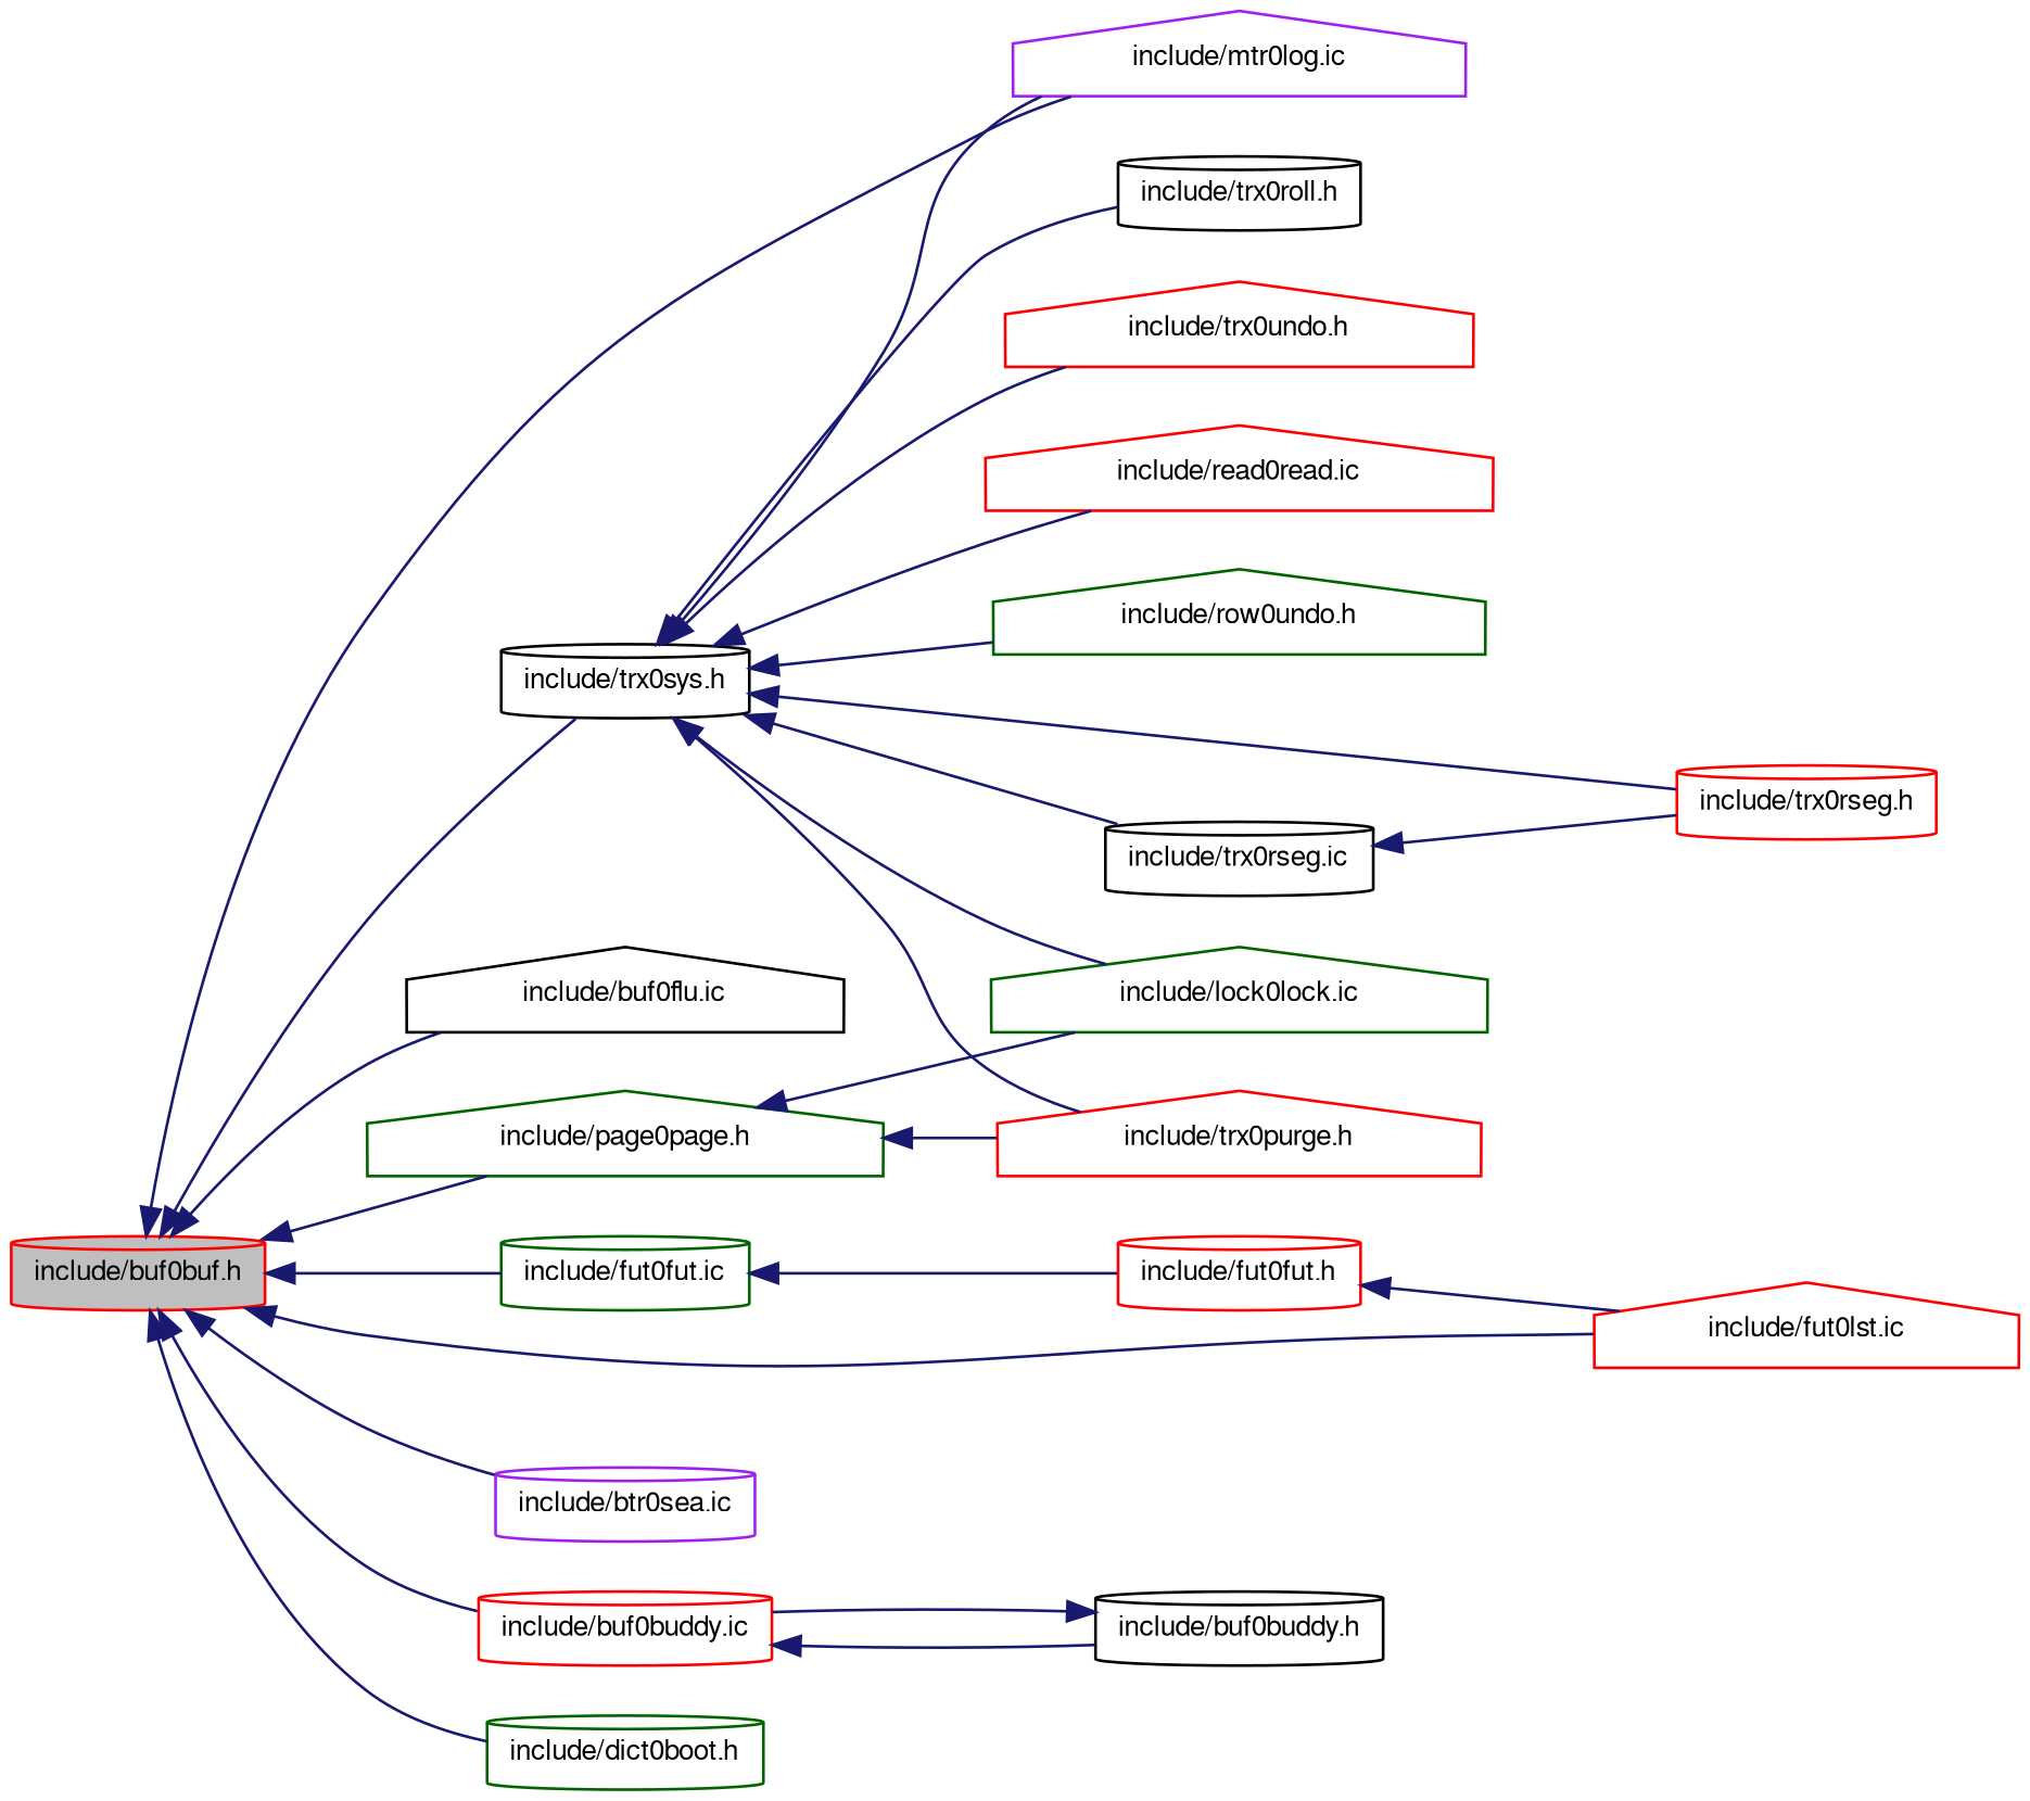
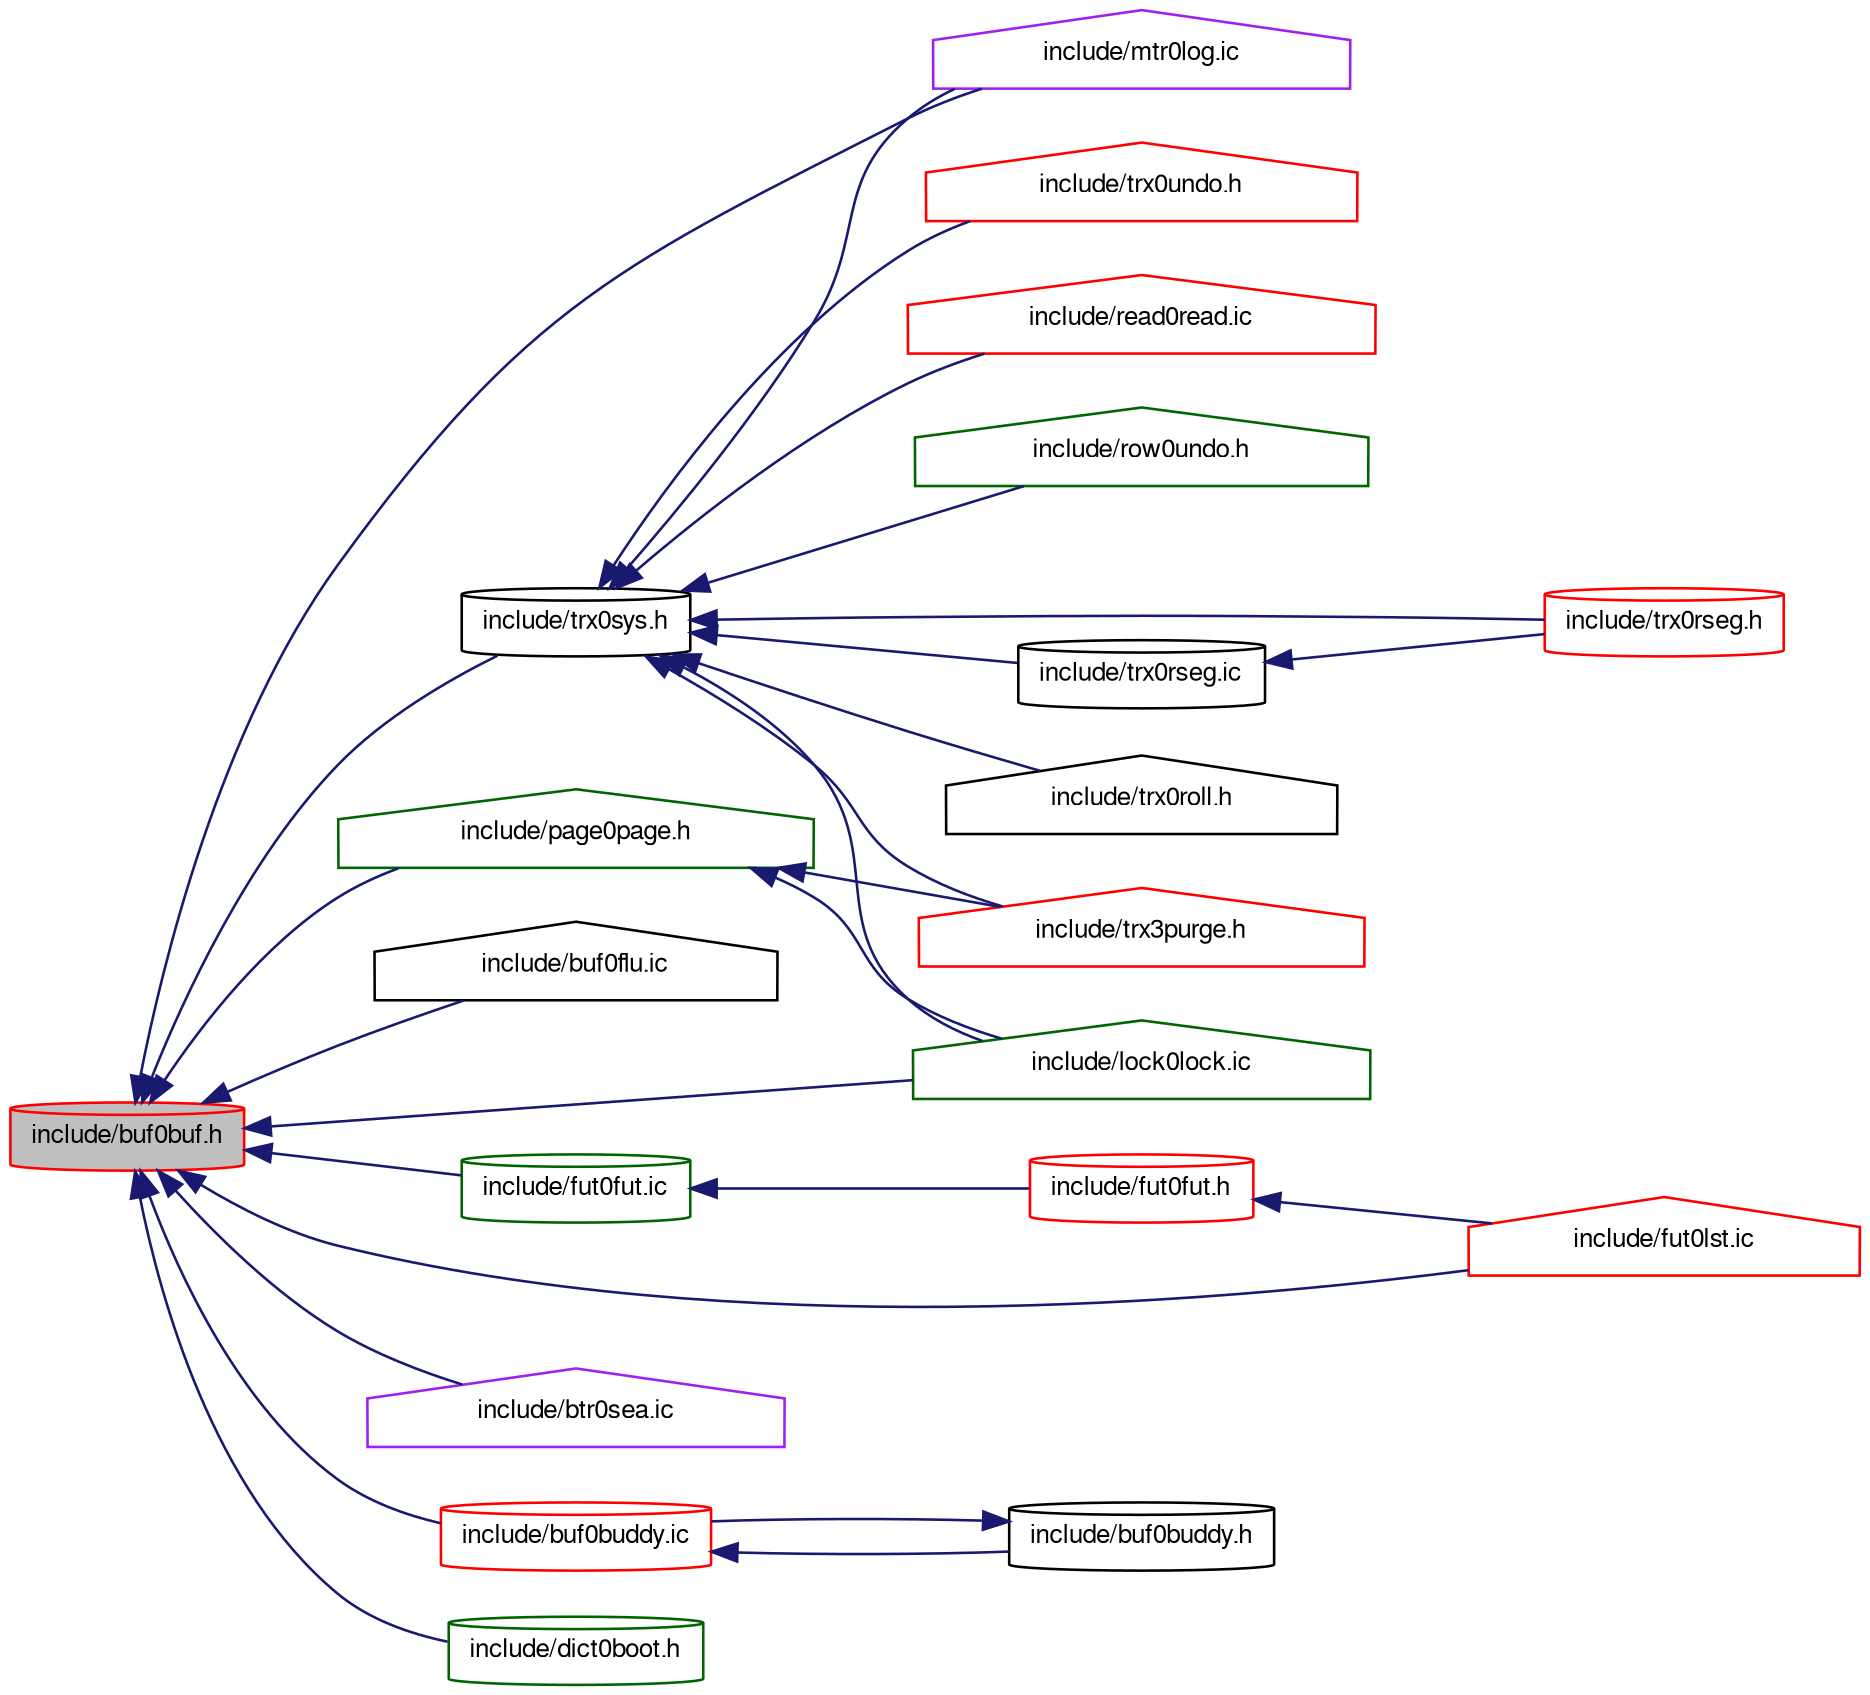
  digraph {
    rankdir=LR
    node [color=red fontname=FreeSans fontsize=10 shape=cylinder]
    edge [color=midnightblue dir=back fontname=FreeSans fontsize=10 labelfontname=FreeSans labelfontsize=10 style=solid]
    n1 [fillcolor=grey75 fontcolor=black height=0.2 label="include/buf0buf.h" style=filled width=0.4]
    n2 [color=black height=0.2 label="include/trx0sys.h" width=0.4]
    n3 [color=purple height=0.2 label="include/mtr0log.ic" shape=house width=0.4]
    n4 [color=darkgreen height=0.2 label="include/lock0lock.ic" shape=house width=0.4]
    n5 [color=black height=0.2 label="include/buf0flu.ic" shape=house width=0.4]
    n6 [color=darkgreen height=0.2 label="include/fut0fut.ic" width=0.4]
    n7 [height=0.2 label="include/fut0lst.ic" shape=house width=0.4]
    n8 [color=darkgreen height=0.2 label="include/page0page.h" shape=house width=0.4]
-   n9 [color=purple height=0.2 label="include/btr0sea.ic" width=0.4]
+   n9 [color=purple height=0.2 label="include/btr0sea.ic" shape=house width=0.4]
    n10 [height=0.2 label="include/buf0buddy.ic" width=0.4]
    n11 [color=darkgreen height=0.2 label="include/dict0boot.h" width=0.4]
-   n12 [color=black height=0.2 label="include/trx0roll.h" width=0.4]
+   n12 [color=black height=0.2 label="include/trx0roll.h" shape=house width=0.4]
    n13 [height=0.2 label="include/trx0undo.h" shape=house width=0.4]
    n14 [height=0.2 label="include/read0read.ic" shape=house width=0.4]
    n15 [color=darkgreen height=0.2 label="include/row0undo.h" shape=house width=0.4]
-   n16 [height=0.2 label="include/trx0purge.h" shape=house width=0.4]
+   n16 [height=0.2 label="include/trx3purge.h" shape=house width=0.4]
    n17 [height=0.2 label="include/trx0rseg.h" width=0.4]
    n18 [color=black height=0.2 label="include/trx0rseg.ic" width=0.4]
    n19 [height=0.2 label="include/fut0fut.h" width=0.4]
    n20 [color=black height=0.2 label="include/buf0buddy.h" width=0.4]
    n1 -> n2
    n1 -> n3
+   n1 -> n4
    n1 -> n5
    n1 -> n6
    n1 -> n7
    n1 -> n8
    n1 -> n9
    n1 -> n10
    n1 -> n11
    n2 -> n3
    n2 -> n4
    n2 -> n12
    n2 -> n13
    n2 -> n14
    n2 -> n15
    n2 -> n16
    n2 -> n17
    n2 -> n18
    n6 -> n19
    n8 -> n4
    n8 -> n16
    n10 -> n20
    n18 -> n17
    n19 -> n7
    n20 -> n10
  }
